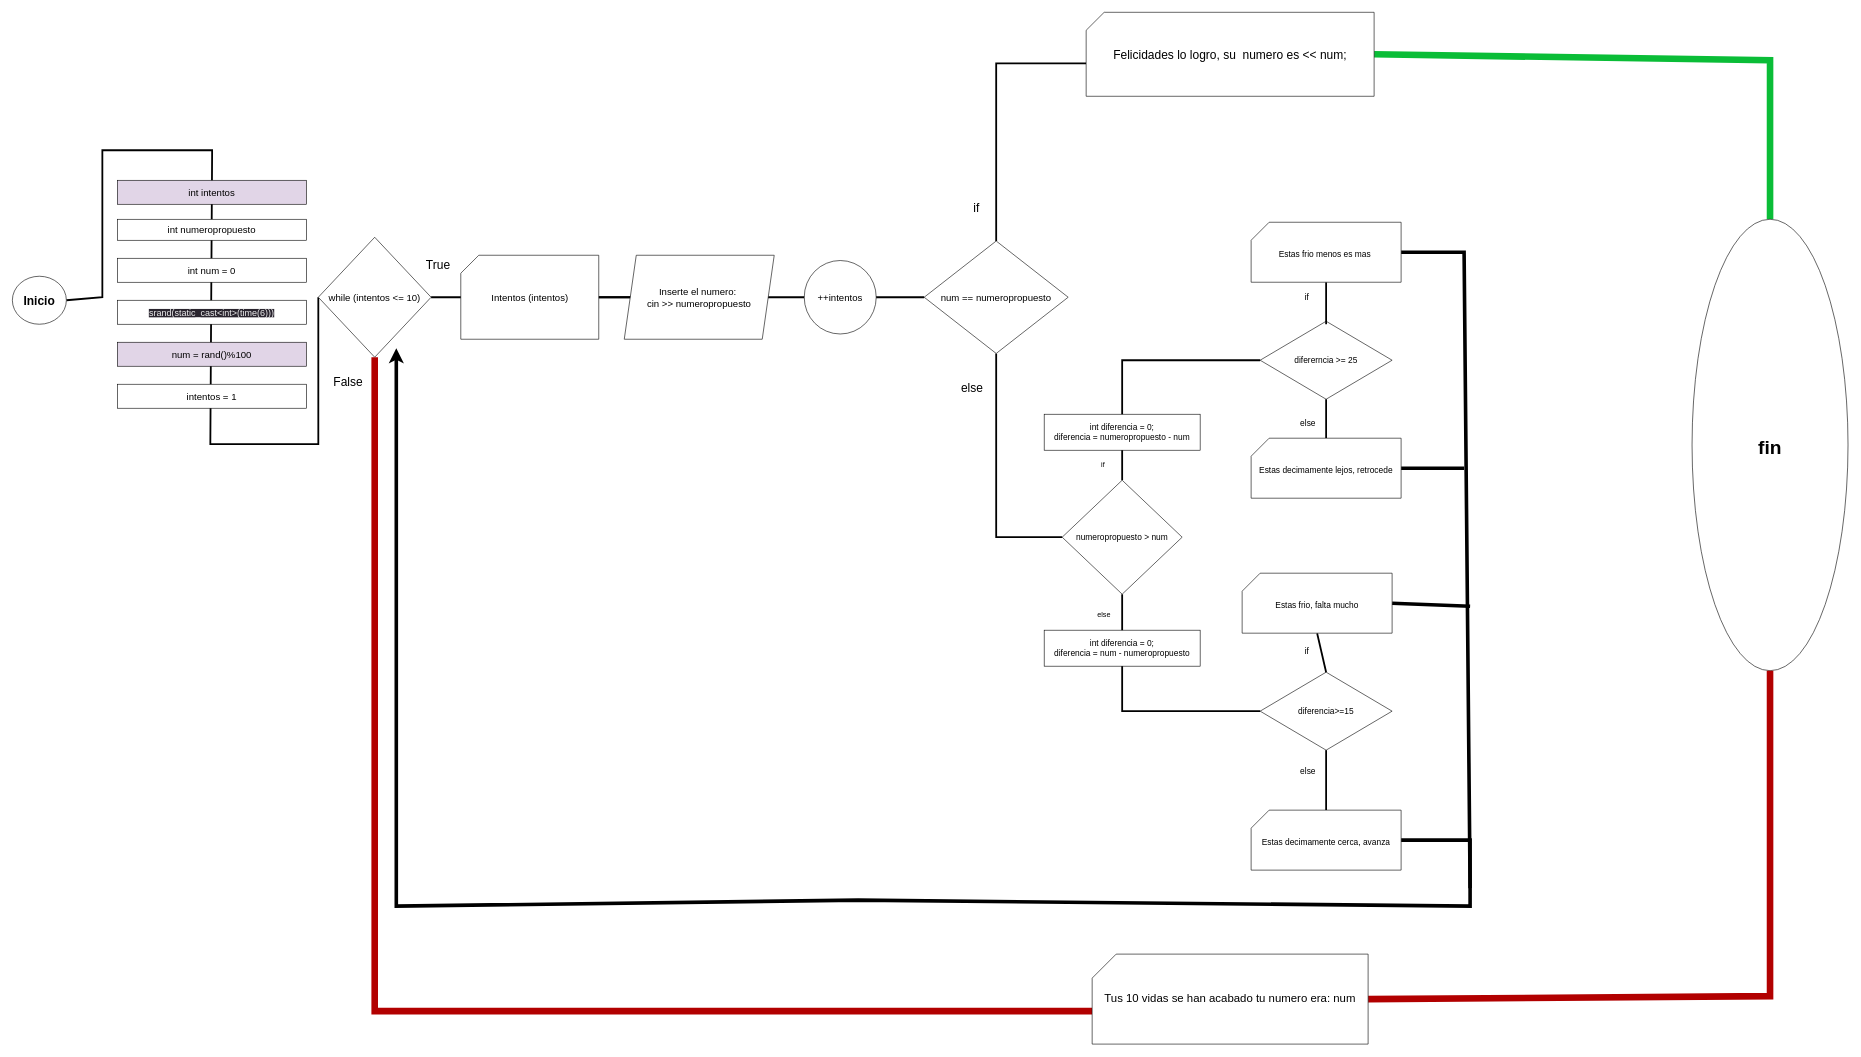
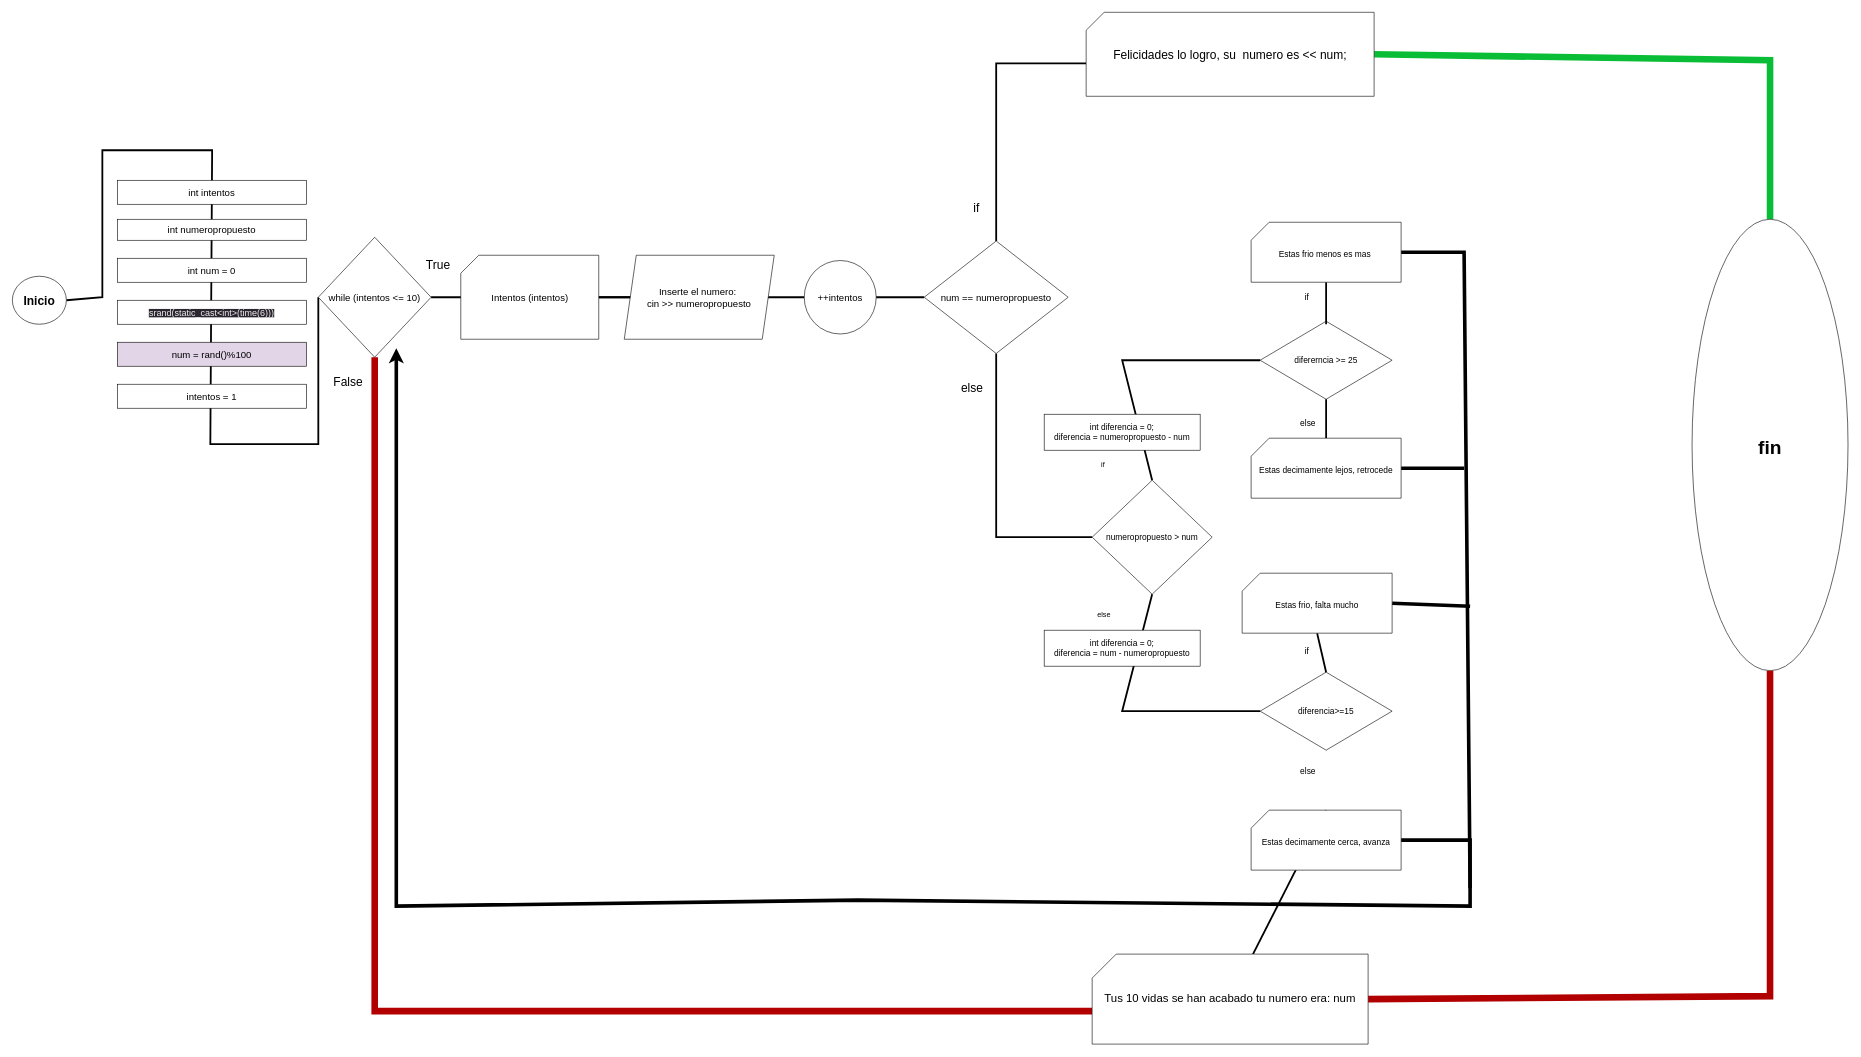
  <mxCell id="0" />
  <mxCell id="1" parent="0" />
  <mxCell id="2" style="edgeStyle=none;html=1;exitX=1;exitY=0.5;exitDx=0;exitDy=0;strokeWidth=3;fontSize=19;endArrow=none;endFill=0;entryX=0;entryY=0.5;entryDx=0;entryDy=0;rounded=0;" parent="1" source="3" target="10" edge="1"><mxGeometry relative="1" as="geometry"><mxPoint x="550" y="720" as="targetPoint" /><Array as="points"><mxPoint x="170" y="495" /><mxPoint x="170" y="250" /><mxPoint x="353" y="250" /><mxPoint x="350" y="740" /><mxPoint x="530" y="740" /></Array></mxGeometry></mxCell>
  <mxCell id="3" value="&lt;h1&gt;&lt;font style=&quot;font-size: 20px;&quot;&gt;Inicio&lt;/font&gt;&lt;/h1&gt;" style="ellipse;whiteSpace=wrap;html=1;" parent="1" vertex="1"><mxGeometry x="20" y="460" width="90" height="80" as="geometry" /></mxCell>
- <mxCell id="4" value="&lt;font style=&quot;font-size: 16px;&quot;&gt;int intentos&lt;/font&gt;" style="rounded=0;whiteSpace=wrap;html=1;fillColor=#e1d5e7;" parent="1" vertex="1"><mxGeometry x="195" y="300" width="315" height="40" as="geometry" /></mxCell>
+ <mxCell id="4" value="&lt;font style=&quot;font-size: 16px;&quot;&gt;int intentos&lt;/font&gt;" style="rounded=0;whiteSpace=wrap;html=1;" parent="1" vertex="1"><mxGeometry x="195" y="300" width="315" height="40" as="geometry" /></mxCell>
  <mxCell id="5" value="&lt;font style=&quot;font-size: 16px;&quot;&gt;int numeropropuesto&lt;/font&gt;" style="rounded=0;whiteSpace=wrap;html=1;" parent="1" vertex="1"><mxGeometry x="195" y="365" width="315" height="35" as="geometry" /></mxCell>
  <mxCell id="6" value="&lt;font style=&quot;font-size: 16px;&quot;&gt;int num = 0&lt;/font&gt;" style="rounded=0;whiteSpace=wrap;html=1;" parent="1" vertex="1"><mxGeometry x="195" y="430" width="315" height="40" as="geometry" /></mxCell>
  <mxCell id="7" value="&lt;font style=&quot;font-size: 16px;&quot;&gt;num = rand()%100&lt;/font&gt;" style="rounded=0;whiteSpace=wrap;html=1;fillColor=#e1d5e7;" parent="1" vertex="1"><mxGeometry x="195" y="570" width="315" height="40" as="geometry" /></mxCell>
  <mxCell id="8" value="&lt;font style=&quot;font-size: 16px;&quot;&gt;intentos = 1&lt;/font&gt;" style="rounded=0;whiteSpace=wrap;html=1;" parent="1" vertex="1"><mxGeometry x="195" y="640" width="315" height="40" as="geometry" /></mxCell>
  <mxCell id="9" style="edgeStyle=none;html=1;entryX=0;entryY=0.5;entryDx=0;entryDy=0;strokeWidth=3;fontSize=19;endArrow=none;endFill=0;" parent="1" source="13" target="18" edge="1"><mxGeometry relative="1" as="geometry"><Array as="points"><mxPoint x="1000" y="495" /></Array></mxGeometry></mxCell>
  <mxCell id="10" value="&lt;font style=&quot;font-size: 16px;&quot;&gt;while (intentos &amp;lt;= 10)&lt;/font&gt;" style="rhombus;whiteSpace=wrap;html=1;" parent="1" vertex="1"><mxGeometry x="530" y="395" width="188" height="200" as="geometry" /></mxCell>
  <mxCell id="11" value="" style="edgeStyle=none;html=1;strokeWidth=3;fontSize=19;endArrow=none;endFill=0;" parent="1" source="13" target="14" edge="1"><mxGeometry relative="1" as="geometry" /></mxCell>
  <mxCell id="12" style="edgeStyle=none;html=1;exitX=1;exitY=0.5;exitDx=0;exitDy=0;exitPerimeter=0;entryX=1;entryY=0.5;entryDx=0;entryDy=0;strokeWidth=3;fontSize=19;endArrow=none;endFill=0;" parent="1" source="13" target="10" edge="1"><mxGeometry relative="1" as="geometry" /></mxCell>
  <mxCell id="13" value="&lt;font style=&quot;font-size: 16px;&quot;&gt;Intentos (intentos)&lt;/font&gt;" style="shape=card;whiteSpace=wrap;html=1;" parent="1" vertex="1"><mxGeometry x="767.5" y="425" width="230" height="140" as="geometry" /></mxCell>
  <mxCell id="14" value="&lt;font style=&quot;font-size: 16px;&quot;&gt;Inserte el numero:&amp;nbsp;&lt;br&gt;cin &amp;gt;&amp;gt; numeropropuesto&lt;/font&gt;" style="shape=parallelogram;perimeter=parallelogramPerimeter;whiteSpace=wrap;html=1;fixedSize=1;" parent="1" vertex="1"><mxGeometry x="1040" y="425" width="250" height="140" as="geometry" /></mxCell>
  <mxCell id="15" value="&lt;font style=&quot;font-size: 16px;&quot;&gt;++intentos&lt;/font&gt;" style="ellipse;whiteSpace=wrap;html=1;" parent="1" vertex="1"><mxGeometry x="1340" y="433.75" width="120" height="122.5" as="geometry" /></mxCell>
  <mxCell id="16" style="edgeStyle=none;html=1;exitX=0.5;exitY=0;exitDx=0;exitDy=0;strokeWidth=3;fontSize=20;endArrow=none;endFill=0;entryX=0;entryY=0;entryDx=0;entryDy=85;entryPerimeter=0;rounded=0;" parent="1" source="18" target="26" edge="1"><mxGeometry relative="1" as="geometry"><mxPoint x="1659" y="90" as="targetPoint" /><Array as="points"><mxPoint x="1660" y="105" /></Array></mxGeometry></mxCell>
  <mxCell id="17" style="edgeStyle=none;html=1;exitX=0.5;exitY=1;exitDx=0;exitDy=0;strokeWidth=3;fontSize=20;endArrow=none;endFill=0;entryX=0;entryY=0.5;entryDx=0;entryDy=0;rounded=0;" parent="1" source="18" target="21" edge="1"><mxGeometry relative="1" as="geometry"><mxPoint x="1659.273" y="970" as="targetPoint" /><Array as="points"><mxPoint x="1660" y="895" /></Array></mxGeometry></mxCell>
  <mxCell id="18" value="&lt;font style=&quot;font-size: 16px;&quot;&gt;num == numeropropuesto&lt;/font&gt;" style="rhombus;whiteSpace=wrap;html=1;" parent="1" vertex="1"><mxGeometry x="1540" y="401.25" width="240" height="187.5" as="geometry" /></mxCell>
  <mxCell id="19" style="edgeStyle=none;html=1;exitX=0.5;exitY=0;exitDx=0;exitDy=0;strokeWidth=3;fontSize=20;endArrow=none;endFill=0;entryX=0;entryY=0.5;entryDx=0;entryDy=0;rounded=0;" parent="1" source="21" target="22" edge="1"><mxGeometry relative="1" as="geometry"><mxPoint x="1870.182" y="600" as="targetPoint" /><Array as="points"><mxPoint x="1870" y="600" /></Array></mxGeometry></mxCell>
  <mxCell id="20" style="edgeStyle=none;html=1;exitX=0.5;exitY=1;exitDx=0;exitDy=0;strokeWidth=3;fontSize=20;endArrow=none;endFill=0;entryX=0;entryY=0.5;entryDx=0;entryDy=0;rounded=0;" parent="1" source="21" target="23" edge="1"><mxGeometry relative="1" as="geometry"><mxPoint x="1870.182" y="1240" as="targetPoint" /><Array as="points"><mxPoint x="1870" y="1185" /></Array></mxGeometry></mxCell>
- <mxCell id="21" value="&lt;font style=&quot;font-size: 14px;&quot;&gt;numeropropuesto &amp;gt; num&lt;/font&gt;" style="rhombus;whiteSpace=wrap;html=1;" parent="1" vertex="1"><mxGeometry x="1770" y="800" width="200" height="190" as="geometry" /></mxCell>
+ <mxCell id="21" value="&lt;font style=&quot;font-size: 14px;&quot;&gt;numeropropuesto &amp;gt; num&lt;/font&gt;" style="rhombus;whiteSpace=wrap;html=1;" parent="1" vertex="1"><mxGeometry x="1820" y="800" width="200" height="190" as="geometry" /></mxCell>
  <mxCell id="22" value="&lt;font style=&quot;font-size: 14px;&quot;&gt;difererncia &amp;gt;= 25&lt;/font&gt;" style="rhombus;whiteSpace=wrap;html=1;" parent="1" vertex="1"><mxGeometry x="2100" y="535" width="220" height="130" as="geometry" /></mxCell>
  <mxCell id="23" value="&lt;font style=&quot;font-size: 14px;&quot;&gt;diferencia&amp;gt;=15&lt;/font&gt;" style="rhombus;whiteSpace=wrap;html=1;" parent="1" vertex="1"><mxGeometry x="2100" y="1120" width="220" height="130" as="geometry" /></mxCell>
  <mxCell id="24" value="&lt;span style=&quot;color: rgb(240, 240, 240); font-family: Helvetica; font-style: normal; font-variant-ligatures: normal; font-variant-caps: normal; font-weight: 400; letter-spacing: normal; orphans: 2; text-align: center; text-indent: 0px; text-transform: none; widows: 2; word-spacing: 0px; -webkit-text-stroke-width: 0px; background-color: rgb(42, 37, 47); text-decoration-thickness: initial; text-decoration-style: initial; text-decoration-color: initial; float: none; display: inline !important;&quot;&gt;&lt;font style=&quot;font-size: 15px;&quot;&gt;srand(static_cast&amp;lt;int&amp;gt;(time(6)))&lt;/font&gt;&lt;/span&gt;" style="rounded=0;whiteSpace=wrap;html=1;" parent="1" vertex="1"><mxGeometry x="195" y="500" width="315" height="40" as="geometry" /></mxCell>
  <mxCell id="25" style="edgeStyle=none;html=1;exitX=1;exitY=0.5;exitDx=0;exitDy=0;exitPerimeter=0;fontSize=38;entryX=0.5;entryY=0;entryDx=0;entryDy=0;strokeWidth=11;endArrow=none;endFill=0;fillColor=#008a00;strokeColor=#0abd37;rounded=0;" parent="1" source="26" target="39" edge="1"><mxGeometry relative="1" as="geometry"><mxPoint x="3350" y="102" as="targetPoint" /><Array as="points"><mxPoint x="2950" y="100" /></Array></mxGeometry></mxCell>
  <mxCell id="26" value="&lt;font style=&quot;font-size: 20px;&quot;&gt;Felicidades lo logro, su&amp;nbsp; numero es &amp;lt;&amp;lt; num;&lt;/font&gt;" style="shape=card;whiteSpace=wrap;html=1;" parent="1" vertex="1"><mxGeometry x="1810" y="20" width="480" height="140" as="geometry" /></mxCell>
  <mxCell id="27" value="&lt;font style=&quot;font-size: 14px;&quot;&gt;int diferencia = 0;&lt;br&gt;diferencia = numeropropuesto - num&lt;/font&gt;" style="rounded=0;whiteSpace=wrap;html=1;" parent="1" vertex="1"><mxGeometry x="1740" y="690" width="260" height="60" as="geometry" /></mxCell>
  <mxCell id="28" value="&lt;font style=&quot;font-size: 14px;&quot;&gt;int diferencia = 0;&lt;br&gt;diferencia = num - numeropropuesto&lt;/font&gt;" style="rounded=0;whiteSpace=wrap;html=1;" parent="1" vertex="1"><mxGeometry x="1740" y="1050" width="260" height="60" as="geometry" /></mxCell>
  <mxCell id="29" value="if&amp;nbsp;" style="text;html=1;strokeColor=none;fillColor=none;align=center;verticalAlign=middle;whiteSpace=wrap;rounded=0;" parent="1" vertex="1"><mxGeometry x="1810" y="760" width="60" height="30" as="geometry" /></mxCell>
  <mxCell id="30" value="else" style="text;html=1;strokeColor=none;fillColor=none;align=center;verticalAlign=middle;whiteSpace=wrap;rounded=0;" parent="1" vertex="1"><mxGeometry x="1810" y="1010" width="60" height="30" as="geometry" /></mxCell>
  <mxCell id="31" value="if&amp;nbsp;" style="text;html=1;strokeColor=none;fillColor=none;align=center;verticalAlign=middle;whiteSpace=wrap;rounded=0;fontSize=20;" parent="1" vertex="1"><mxGeometry x="1600" y="330" width="60" height="30" as="geometry" /></mxCell>
  <mxCell id="32" value="&lt;font style=&quot;font-size: 14px;&quot;&gt;else&lt;/font&gt;" style="text;html=1;strokeColor=none;fillColor=none;align=center;verticalAlign=middle;whiteSpace=wrap;rounded=0;" parent="1" vertex="1"><mxGeometry x="2150" y="1270" width="60" height="30" as="geometry" /></mxCell>
  <mxCell id="33" value="&lt;font style=&quot;font-size: 14px;&quot;&gt;else&lt;/font&gt;" style="text;html=1;strokeColor=none;fillColor=none;align=center;verticalAlign=middle;whiteSpace=wrap;rounded=0;" parent="1" vertex="1"><mxGeometry x="2150" y="690" width="60" height="30" as="geometry" /></mxCell>
  <mxCell id="34" value="&lt;font style=&quot;font-size: 14px;&quot;&gt;if&amp;nbsp;&lt;/font&gt;" style="text;html=1;strokeColor=none;fillColor=none;align=center;verticalAlign=middle;whiteSpace=wrap;rounded=0;" parent="1" vertex="1"><mxGeometry x="2150" y="480" width="60" height="30" as="geometry" /></mxCell>
  <mxCell id="35" value="&lt;font style=&quot;font-size: 14px;&quot;&gt;if&amp;nbsp;&lt;/font&gt;" style="text;html=1;strokeColor=none;fillColor=none;align=center;verticalAlign=middle;whiteSpace=wrap;rounded=0;" parent="1" vertex="1"><mxGeometry x="2150" y="1070" width="60" height="30" as="geometry" /></mxCell>
  <mxCell id="36" style="edgeStyle=none;html=1;exitX=0.5;exitY=0;exitDx=0;exitDy=0;exitPerimeter=0;entryX=0.5;entryY=1;entryDx=0;entryDy=0;strokeWidth=3;endArrow=none;endFill=0;" parent="1" source="38" target="22" edge="1"><mxGeometry relative="1" as="geometry" /></mxCell>
  <mxCell id="37" style="edgeStyle=none;html=1;exitX=1;exitY=0.5;exitDx=0;exitDy=0;exitPerimeter=0;strokeWidth=6;endArrow=none;endFill=0;targetPerimeterSpacing=7;" edge="1" parent="1" source="38"><mxGeometry relative="1" as="geometry"><mxPoint x="2440" y="780" as="targetPoint" /></mxGeometry></mxCell>
  <mxCell id="38" value="&lt;font style=&quot;font-size: 14px;&quot;&gt;Estas decimamente lejos, retrocede&lt;/font&gt;" style="shape=card;whiteSpace=wrap;html=1;fontSize=20;" parent="1" vertex="1"><mxGeometry x="2085" y="730" width="250" height="100" as="geometry" /></mxCell>
  <mxCell id="39" value="&lt;h1&gt;&lt;font style=&quot;font-size: 32px;&quot;&gt;fin&lt;/font&gt;&lt;/h1&gt;" style="ellipse;whiteSpace=wrap;html=1;fontSize=20;verticalAlign=middle;" parent="1" vertex="1"><mxGeometry x="2820" y="365" width="260" height="752.5" as="geometry" /></mxCell>
  <mxCell id="40" style="edgeStyle=none;html=1;exitX=0.5;exitY=1;exitDx=0;exitDy=0;exitPerimeter=0;strokeWidth=3;fontSize=20;endArrow=none;endFill=0;rounded=1;" parent="1" source="42" edge="1"><mxGeometry relative="1" as="geometry"><Array as="points" /><mxPoint x="2210" y="1120" as="targetPoint" /></mxGeometry></mxCell>
  <mxCell id="41" style="edgeStyle=none;html=1;exitX=1;exitY=0.5;exitDx=0;exitDy=0;exitPerimeter=0;strokeWidth=6;endArrow=none;endFill=0;targetPerimeterSpacing=7;" edge="1" parent="1" source="42"><mxGeometry relative="1" as="geometry"><mxPoint x="2450" y="1010" as="targetPoint" /></mxGeometry></mxCell>
  <mxCell id="42" value="&lt;font style=&quot;font-size: 14px;&quot;&gt;Estas frio, falta mucho&lt;/font&gt;" style="shape=card;whiteSpace=wrap;html=1;fontSize=20;" parent="1" vertex="1"><mxGeometry x="2070" y="955" width="250" height="100" as="geometry" /></mxCell>
- <mxCell id="43" style="edgeStyle=none;html=1;exitX=0.5;exitY=0;exitDx=0;exitDy=0;exitPerimeter=0;strokeWidth=3;endArrow=none;endFill=0;" parent="1" source="45" target="23" edge="1"><mxGeometry relative="1" as="geometry" /></mxCell>
+ <mxCell id="43" style="edgeStyle=none;html=1;exitX=0.5;exitY=0;exitDx=0;exitDy=0;exitPerimeter=0;strokeWidth=3;endArrow=none;endFill=0;" parent="1" source="45" target="53" edge="1"><mxGeometry relative="1" as="geometry" /></mxCell>
  <mxCell id="44" style="edgeStyle=none;html=1;exitX=1;exitY=0.5;exitDx=0;exitDy=0;exitPerimeter=0;strokeWidth=6;targetPerimeterSpacing=7;rounded=0;" edge="1" parent="1" source="45"><mxGeometry relative="1" as="geometry"><mxPoint x="660" y="580" as="targetPoint" /><Array as="points"><mxPoint x="2450" y="1400" /><mxPoint x="2450" y="1510" /><mxPoint x="1430" y="1500" /><mxPoint x="660" y="1510" /><mxPoint x="660" y="800" /></Array></mxGeometry></mxCell>
  <mxCell id="45" value="&lt;font style=&quot;font-size: 14px;&quot;&gt;Estas decimamente cerca, avanza&lt;/font&gt;" style="shape=card;whiteSpace=wrap;html=1;fontSize=20;" parent="1" vertex="1"><mxGeometry x="2085" y="1350" width="250" height="100" as="geometry" /></mxCell>
  <mxCell id="46" style="edgeStyle=none;html=1;exitX=0.5;exitY=1;exitDx=0;exitDy=0;exitPerimeter=0;strokeWidth=3;fontSize=20;endArrow=none;endFill=0;" parent="1" source="48" edge="1"><mxGeometry relative="1" as="geometry"><mxPoint x="2210" y="540" as="targetPoint" /></mxGeometry></mxCell>
  <mxCell id="47" style="edgeStyle=none;html=1;exitX=1;exitY=0.5;exitDx=0;exitDy=0;exitPerimeter=0;strokeWidth=6;targetPerimeterSpacing=7;endArrow=none;endFill=0;rounded=0;" edge="1" parent="1" source="48"><mxGeometry relative="1" as="geometry"><mxPoint x="2450" y="1480" as="targetPoint" /><Array as="points"><mxPoint x="2440" y="420" /></Array></mxGeometry></mxCell>
  <mxCell id="48" value="&lt;font style=&quot;font-size: 14px;&quot;&gt;Estas frio menos es mas&amp;nbsp;&lt;/font&gt;" style="shape=card;whiteSpace=wrap;html=1;fontSize=20;" parent="1" vertex="1"><mxGeometry x="2085" y="370" width="250" height="100" as="geometry" /></mxCell>
  <mxCell id="49" value="True" style="text;html=1;strokeColor=none;fillColor=none;align=center;verticalAlign=middle;whiteSpace=wrap;rounded=0;fontSize=20;" parent="1" vertex="1"><mxGeometry x="700" y="425" width="60" height="30" as="geometry" /></mxCell>
  <mxCell id="50" value="False" style="text;html=1;strokeColor=none;fillColor=none;align=center;verticalAlign=middle;whiteSpace=wrap;rounded=0;fontSize=20;strokeWidth=7;" parent="1" vertex="1"><mxGeometry x="550" y="620" width="60" height="30" as="geometry" /></mxCell>
  <mxCell id="51" style="edgeStyle=none;html=1;exitX=1;exitY=0.5;exitDx=0;exitDy=0;exitPerimeter=0;fontSize=19;entryX=0.5;entryY=1;entryDx=0;entryDy=0;strokeWidth=11;endArrow=none;endFill=0;fillColor=#e51400;strokeColor=#B20000;rounded=0;" parent="1" source="53" target="39" edge="1"><mxGeometry relative="1" as="geometry"><mxPoint x="2970" y="1560" as="targetPoint" /><Array as="points"><mxPoint x="2950" y="1660" /></Array></mxGeometry></mxCell>
  <mxCell id="52" style="edgeStyle=none;html=1;exitX=0;exitY=0;exitDx=0;exitDy=95;exitPerimeter=0;entryX=0.5;entryY=1;entryDx=0;entryDy=0;fontSize=19;strokeWidth=11;endArrow=none;endFill=0;fillColor=#e51400;strokeColor=#B20000;rounded=0;" parent="1" source="53" target="10" edge="1"><mxGeometry relative="1" as="geometry"><Array as="points"><mxPoint x="624" y="1685" /></Array></mxGeometry></mxCell>
  <mxCell id="53" value="&lt;font style=&quot;font-size: 19px;&quot;&gt;Tus 10 vidas se han acabado tu numero era: num&lt;/font&gt;" style="shape=card;whiteSpace=wrap;html=1;fontSize=14;size=40;" parent="1" vertex="1"><mxGeometry x="1820" y="1590" width="460" height="150" as="geometry" /></mxCell>
  <mxCell id="54" value="&lt;font style=&quot;font-size: 20px;&quot;&gt;else&lt;/font&gt;" style="text;html=1;strokeColor=none;fillColor=none;align=center;verticalAlign=middle;whiteSpace=wrap;rounded=0;fontSize=20;" parent="1" vertex="1"><mxGeometry x="1590" y="630" width="60" height="30" as="geometry" /></mxCell>
